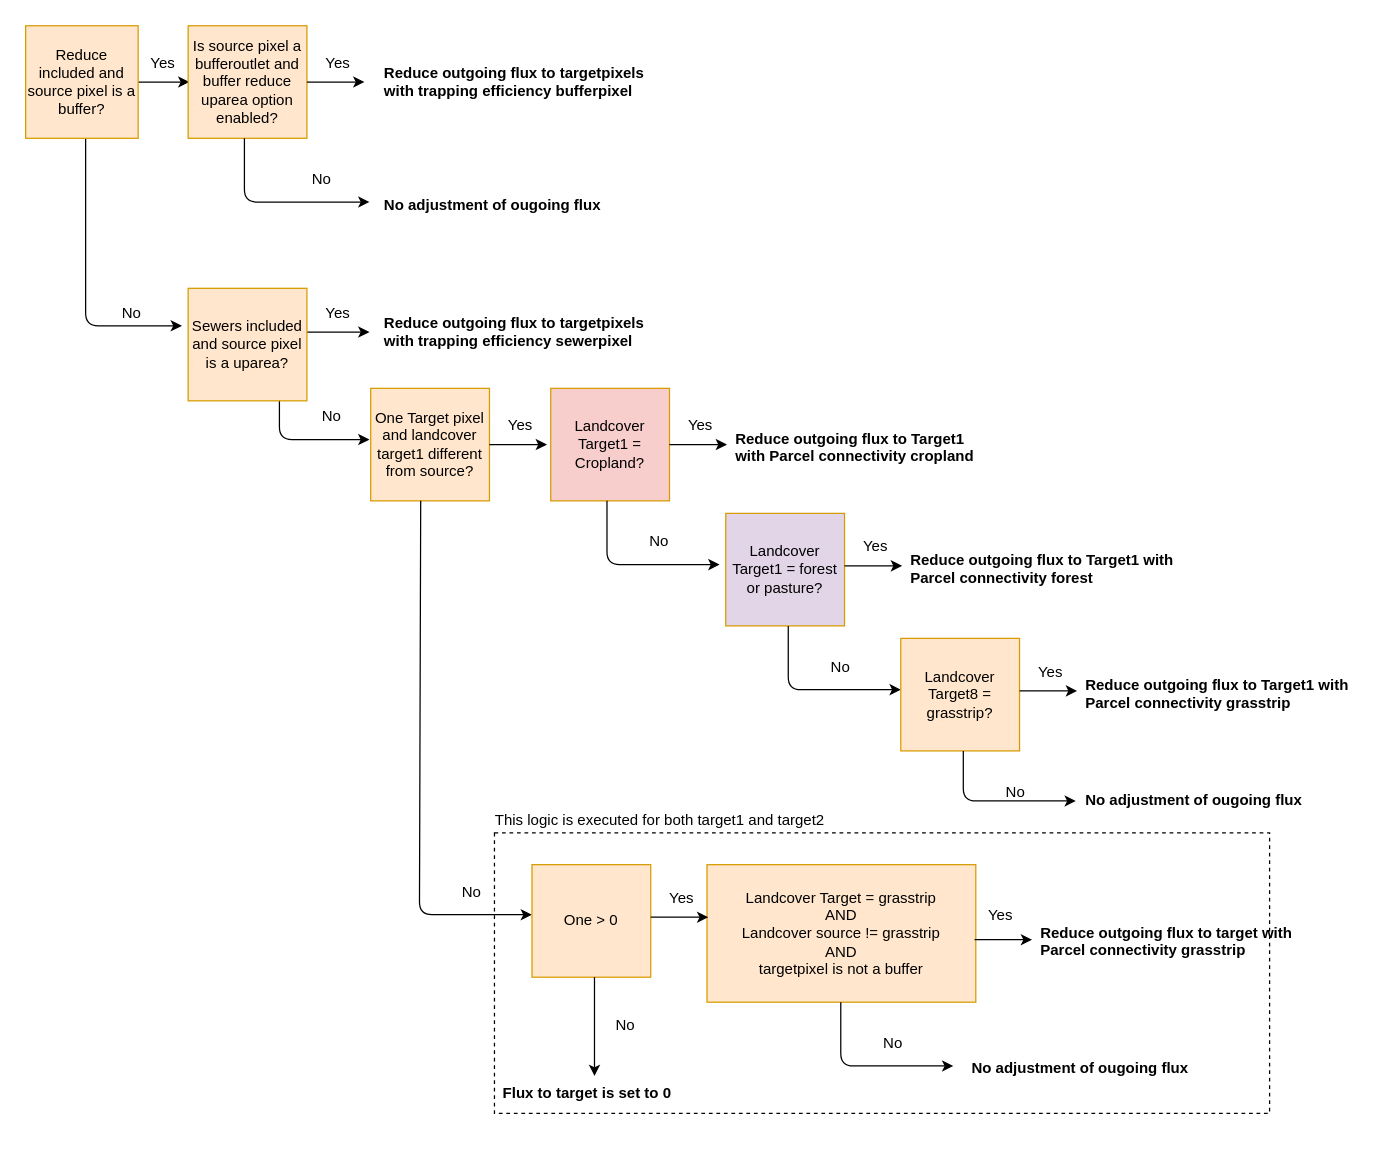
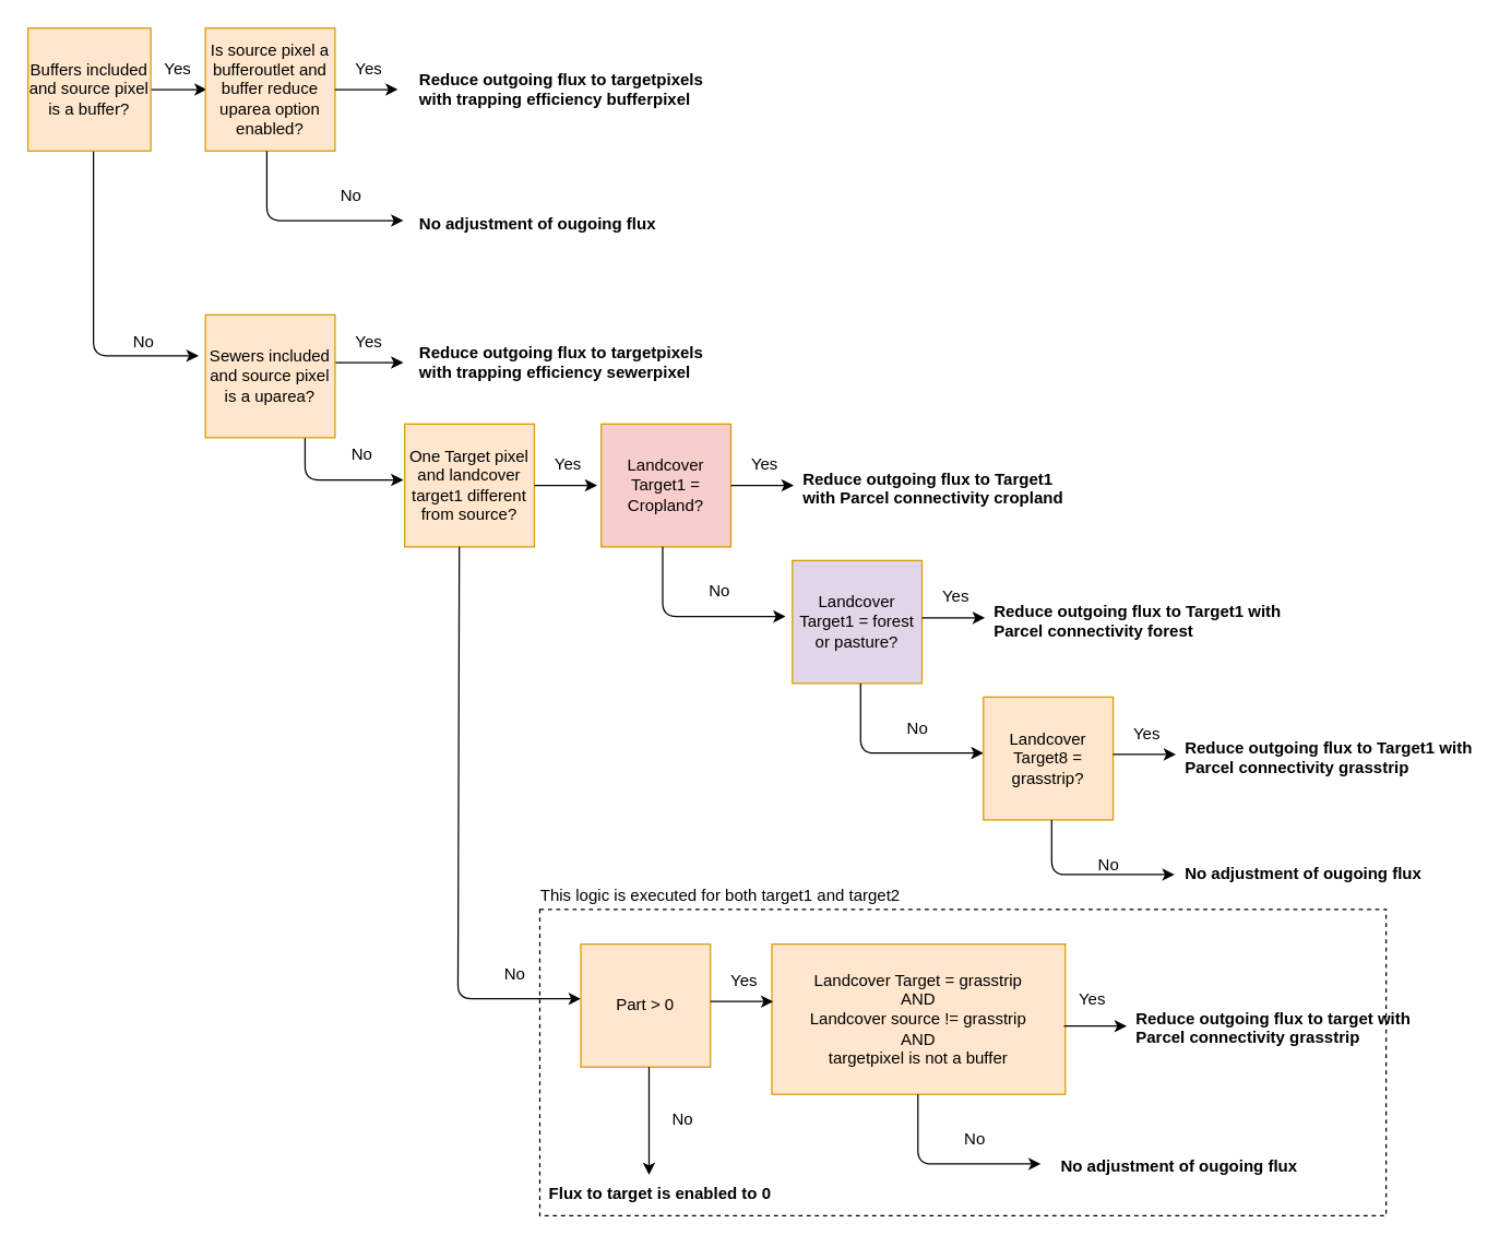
  <mxCell id="0" />
  <mxCell id="1" parent="0" />
  <mxCell id="2" value="" style="rounded=0;whiteSpace=wrap;html=1;dashed=1;fillColor=none;" vertex="1" parent="1"><mxGeometry x="395" y="665.5" width="620" height="224.5" as="geometry" /></mxCell>
  <mxCell id="3" value="" style="endArrow=classic;html=1;entryX=0;entryY=0.5;entryDx=0;entryDy=0;align=left;verticalAlign=top;" edge="1" parent="1"><mxGeometry width="50" height="50" relative="1" as="geometry"><mxPoint x="105" y="65" as="sourcePoint" /><mxPoint x="151" y="65" as="targetPoint" /><Array as="points" /></mxGeometry></mxCell>
  <mxCell id="4" value="Yes" style="text;html=1;strokeColor=none;fillColor=none;align=center;verticalAlign=middle;whiteSpace=wrap;rounded=0;" vertex="1" parent="1"><mxGeometry x="110" y="40" width="40" height="20" as="geometry" /></mxCell>
  <mxCell id="5" value="" style="endArrow=classic;html=1;align=left;" edge="1" parent="1"><mxGeometry width="50" height="50" relative="1" as="geometry"><mxPoint x="68" y="100" as="sourcePoint" /><mxPoint x="145" y="260" as="targetPoint" /><Array as="points"><mxPoint x="68" y="130" /><mxPoint x="68" y="260" /></Array></mxGeometry></mxCell>
  <mxCell id="6" value="No" style="text;html=1;strokeColor=none;fillColor=none;align=center;verticalAlign=middle;whiteSpace=wrap;rounded=0;" vertex="1" parent="1"><mxGeometry x="85" y="240" width="40" height="20" as="geometry" /></mxCell>
  <mxCell id="7" value="" style="endArrow=classic;html=1;align=left;verticalAlign=top;" edge="1" parent="1"><mxGeometry width="50" height="50" relative="1" as="geometry"><mxPoint x="230" y="265" as="sourcePoint" /><mxPoint x="295" y="265" as="targetPoint" /><Array as="points" /></mxGeometry></mxCell>
  <mxCell id="8" value="Yes" style="text;html=1;strokeColor=none;fillColor=none;align=center;verticalAlign=middle;whiteSpace=wrap;rounded=0;" vertex="1" parent="1"><mxGeometry x="250" y="240" width="40" height="20" as="geometry" /></mxCell>
  <mxCell id="9" value="&lt;div align=&quot;left&quot;&gt;Reduce outgoing flux to targetpixels &lt;br&gt;&lt;/div&gt;&lt;div align=&quot;left&quot;&gt;with trapping efficiency sewerpixel&lt;br&gt;&lt;/div&gt;" style="text;html=1;align=left;verticalAlign=middle;resizable=0;points=[];autosize=1;fontStyle=1" vertex="1" parent="1"><mxGeometry x="305" y="250" width="220" height="30" as="geometry" /></mxCell>
  <mxCell id="10" value="" style="endArrow=classic;html=1;align=left;" edge="1" parent="1"><mxGeometry width="50" height="50" relative="1" as="geometry"><mxPoint x="223" y="300" as="sourcePoint" /><mxPoint x="295" y="351" as="targetPoint" /><Array as="points"><mxPoint x="223" y="351" /></Array></mxGeometry></mxCell>
  <mxCell id="11" value="No" style="text;html=1;strokeColor=none;fillColor=none;align=center;verticalAlign=middle;whiteSpace=wrap;rounded=0;" vertex="1" parent="1"><mxGeometry x="245" y="323" width="40" height="20" as="geometry" /></mxCell>
  <mxCell id="12" value="Is source pixel a bufferoutlet and buffer reduce uparea option enabled?" style="rounded=0;whiteSpace=wrap;html=1;align=center;fillColor=#ffe6cc;strokeColor=#d79b00;" vertex="1" parent="1"><mxGeometry x="150" y="20" width="95" height="90" as="geometry" /></mxCell>
  <mxCell id="13" value="" style="endArrow=classic;html=1;entryX=0;entryY=0.5;entryDx=0;entryDy=0;align=left;verticalAlign=top;" edge="1" parent="1"><mxGeometry width="50" height="50" relative="1" as="geometry"><mxPoint x="245" y="65" as="sourcePoint" /><mxPoint x="291" y="65" as="targetPoint" /><Array as="points" /></mxGeometry></mxCell>
  <mxCell id="14" value="Yes" style="text;html=1;strokeColor=none;fillColor=none;align=center;verticalAlign=middle;whiteSpace=wrap;rounded=0;" vertex="1" parent="1"><mxGeometry x="250" y="40" width="40" height="20" as="geometry" /></mxCell>
  <mxCell id="15" value="" style="endArrow=classic;html=1;align=left;" edge="1" parent="1"><mxGeometry width="50" height="50" relative="1" as="geometry"><mxPoint x="195" y="110" as="sourcePoint" /><mxPoint x="295" y="161" as="targetPoint" /><Array as="points"><mxPoint x="195" y="161" /></Array></mxGeometry></mxCell>
  <mxCell id="16" value="No" style="text;html=1;strokeColor=none;fillColor=none;align=center;verticalAlign=middle;whiteSpace=wrap;rounded=0;" vertex="1" parent="1"><mxGeometry x="237" y="133" width="40" height="20" as="geometry" /></mxCell>
  <mxCell id="17" value="&lt;div align=&quot;left&quot;&gt;Reduce outgoing flux to targetpixels&lt;/div&gt;&lt;div align=&quot;left&quot;&gt; with trapping efficiency bufferpixel&lt;/div&gt;" style="text;html=1;align=left;verticalAlign=middle;resizable=0;points=[];autosize=1;fontStyle=1" vertex="1" parent="1"><mxGeometry x="305" y="50" width="220" height="30" as="geometry" /></mxCell>
  <mxCell id="18" value="&lt;b&gt;No adjustment of ougoing flux&lt;br&gt;&lt;/b&gt;" style="text;whiteSpace=wrap;html=1;" vertex="1" parent="1"><mxGeometry x="305" y="150" width="180" height="40" as="geometry" /></mxCell>
- <mxCell id="19" value="Reduce included and source pixel is a buffer?" style="whiteSpace=wrap;html=1;aspect=fixed;fillColor=#ffe6cc;strokeColor=#d79b00;" vertex="1" parent="1"><mxGeometry x="20" y="20" width="90" height="90" as="geometry" /></mxCell>
+ <mxCell id="19" value="Buffers included and source pixel is a buffer?" style="whiteSpace=wrap;html=1;aspect=fixed;fillColor=#ffe6cc;strokeColor=#d79b00;" vertex="1" parent="1"><mxGeometry x="20" y="20" width="90" height="90" as="geometry" /></mxCell>
  <mxCell id="20" value="Sewers included and source pixel is a uparea?" style="rounded=0;whiteSpace=wrap;html=1;align=center;fillColor=#ffe6cc;strokeColor=#d79b00;" vertex="1" parent="1"><mxGeometry x="150" y="230" width="95" height="90" as="geometry" /></mxCell>
  <mxCell id="21" value="One Target pixel and landcover target1 different from source?" style="rounded=0;whiteSpace=wrap;html=1;align=center;fillColor=#ffe6cc;strokeColor=#d79b00;" vertex="1" parent="1"><mxGeometry x="296" y="310" width="95" height="90" as="geometry" /></mxCell>
  <mxCell id="22" value="" style="endArrow=classic;html=1;entryX=0;entryY=0.5;entryDx=0;entryDy=0;align=left;verticalAlign=top;" edge="1" parent="1"><mxGeometry width="50" height="50" relative="1" as="geometry"><mxPoint x="391" y="355" as="sourcePoint" /><mxPoint x="437" y="355" as="targetPoint" /><Array as="points" /></mxGeometry></mxCell>
  <mxCell id="23" value="Yes" style="text;html=1;strokeColor=none;fillColor=none;align=center;verticalAlign=middle;whiteSpace=wrap;rounded=0;" vertex="1" parent="1"><mxGeometry x="396" y="330" width="40" height="20" as="geometry" /></mxCell>
  <mxCell id="24" value="Landcover Target1 = Cropland?" style="rounded=0;whiteSpace=wrap;html=1;align=center;fillColor=#f8cecc;strokeColor=#d79b00;" vertex="1" parent="1"><mxGeometry x="440" y="310" width="95" height="90" as="geometry" /></mxCell>
  <mxCell id="25" value="" style="endArrow=classic;html=1;entryX=0;entryY=0.5;entryDx=0;entryDy=0;align=left;verticalAlign=top;" edge="1" parent="1"><mxGeometry width="50" height="50" relative="1" as="geometry"><mxPoint x="535" y="355" as="sourcePoint" /><mxPoint x="581" y="355" as="targetPoint" /><Array as="points" /></mxGeometry></mxCell>
  <mxCell id="26" value="Yes" style="text;html=1;strokeColor=none;fillColor=none;align=center;verticalAlign=middle;whiteSpace=wrap;rounded=0;" vertex="1" parent="1"><mxGeometry x="540" y="330" width="40" height="20" as="geometry" /></mxCell>
  <mxCell id="27" value="&lt;b&gt;Reduce outgoing flux to Target1 with Parcel connectivity cropland &lt;br&gt;&lt;/b&gt;" style="text;whiteSpace=wrap;html=1;" vertex="1" parent="1"><mxGeometry x="586" y="337" width="209" height="40" as="geometry" /></mxCell>
  <mxCell id="28" value="" style="endArrow=classic;html=1;align=left;" edge="1" parent="1"><mxGeometry width="50" height="50" relative="1" as="geometry"><mxPoint x="485" y="400" as="sourcePoint" /><mxPoint x="575" y="451" as="targetPoint" /><Array as="points"><mxPoint x="485" y="451" /></Array></mxGeometry></mxCell>
  <mxCell id="29" value="No" style="text;html=1;strokeColor=none;fillColor=none;align=center;verticalAlign=middle;whiteSpace=wrap;rounded=0;" vertex="1" parent="1"><mxGeometry x="507" y="423" width="40" height="20" as="geometry" /></mxCell>
  <mxCell id="30" value="Landcover Target1 = forest or pasture?" style="rounded=0;whiteSpace=wrap;html=1;align=center;fillColor=#e1d5e7;strokeColor=#d79b00;" vertex="1" parent="1"><mxGeometry x="580" y="410" width="95" height="90" as="geometry" /></mxCell>
  <mxCell id="31" value="" style="endArrow=classic;html=1;entryX=0;entryY=0.5;entryDx=0;entryDy=0;align=left;verticalAlign=top;" edge="1" parent="1"><mxGeometry width="50" height="50" relative="1" as="geometry"><mxPoint x="675" y="452" as="sourcePoint" /><mxPoint x="721" y="452" as="targetPoint" /><Array as="points" /></mxGeometry></mxCell>
  <mxCell id="32" value="Yes" style="text;html=1;strokeColor=none;fillColor=none;align=center;verticalAlign=middle;whiteSpace=wrap;rounded=0;" vertex="1" parent="1"><mxGeometry x="680" y="427" width="40" height="20" as="geometry" /></mxCell>
  <mxCell id="33" value="&lt;b&gt;Reduce outgoing flux to Target1 with Parcel connectivity forest&lt;br&gt;&lt;/b&gt;" style="text;whiteSpace=wrap;html=1;" vertex="1" parent="1"><mxGeometry x="726" y="434" width="219" height="40" as="geometry" /></mxCell>
  <mxCell id="34" value="" style="endArrow=classic;html=1;align=left;" edge="1" parent="1"><mxGeometry width="50" height="50" relative="1" as="geometry"><mxPoint x="630" y="500" as="sourcePoint" /><mxPoint x="720" y="551" as="targetPoint" /><Array as="points"><mxPoint x="630" y="551" /></Array></mxGeometry></mxCell>
  <mxCell id="35" value="No" style="text;html=1;strokeColor=none;fillColor=none;align=center;verticalAlign=middle;whiteSpace=wrap;rounded=0;" vertex="1" parent="1"><mxGeometry x="652" y="523" width="40" height="20" as="geometry" /></mxCell>
  <mxCell id="36" value="Landcover Target8 = grasstrip?" style="rounded=0;whiteSpace=wrap;html=1;align=center;fillColor=#ffe6cc;strokeColor=#d79b00;" vertex="1" parent="1"><mxGeometry x="720" y="510" width="95" height="90" as="geometry" /></mxCell>
  <mxCell id="37" value="" style="endArrow=classic;html=1;entryX=0;entryY=0.5;entryDx=0;entryDy=0;align=left;verticalAlign=top;" edge="1" parent="1"><mxGeometry width="50" height="50" relative="1" as="geometry"><mxPoint x="815" y="552" as="sourcePoint" /><mxPoint x="861" y="552" as="targetPoint" /><Array as="points" /></mxGeometry></mxCell>
  <mxCell id="38" value="Yes" style="text;html=1;strokeColor=none;fillColor=none;align=center;verticalAlign=middle;whiteSpace=wrap;rounded=0;" vertex="1" parent="1"><mxGeometry x="820" y="527" width="40" height="20" as="geometry" /></mxCell>
  <mxCell id="39" value="&lt;b&gt;Reduce outgoing flux to Target1 with Parcel connectivity grasstrip&lt;br&gt;&lt;/b&gt;" style="text;whiteSpace=wrap;html=1;" vertex="1" parent="1"><mxGeometry x="866" y="534" width="219" height="40" as="geometry" /></mxCell>
  <mxCell id="40" value="" style="endArrow=classic;html=1;align=left;" edge="1" parent="1"><mxGeometry width="50" height="50" relative="1" as="geometry"><mxPoint x="770" y="600" as="sourcePoint" /><mxPoint x="860" y="640" as="targetPoint" /><Array as="points"><mxPoint x="770" y="640" /></Array></mxGeometry></mxCell>
  <mxCell id="41" value="No" style="text;html=1;strokeColor=none;fillColor=none;align=center;verticalAlign=middle;whiteSpace=wrap;rounded=0;" vertex="1" parent="1"><mxGeometry x="792" y="623" width="40" height="20" as="geometry" /></mxCell>
  <mxCell id="42" value="" style="endArrow=classic;html=1;align=left;exitX=0.421;exitY=1;exitDx=0;exitDy=0;exitPerimeter=0;" edge="1" parent="1" source="21"><mxGeometry width="50" height="50" relative="1" as="geometry"><mxPoint x="335" y="680" as="sourcePoint" /><mxPoint x="425" y="731" as="targetPoint" /><Array as="points"><mxPoint x="335" y="731" /></Array></mxGeometry></mxCell>
  <mxCell id="43" value="No" style="text;html=1;strokeColor=none;fillColor=none;align=center;verticalAlign=middle;whiteSpace=wrap;rounded=0;" vertex="1" parent="1"><mxGeometry x="357" y="703" width="40" height="20" as="geometry" /></mxCell>
  <mxCell id="44" value="Landcover Target = grasstrip &lt;br&gt;&lt;div&gt;AND &lt;br&gt;&lt;/div&gt;&lt;div&gt;Landcover source != grasstrip &lt;br&gt;&lt;/div&gt;&lt;div&gt;AND&lt;/div&gt;&lt;div&gt;targetpixel is not a buffer&lt;br&gt;&lt;/div&gt;" style="rounded=0;whiteSpace=wrap;html=1;align=center;fillColor=#ffe6cc;strokeColor=#d79b00;" vertex="1" parent="1"><mxGeometry x="565" y="691" width="215" height="110" as="geometry" /></mxCell>
  <mxCell id="45" value="Yes" style="text;html=1;strokeColor=none;fillColor=none;align=center;verticalAlign=middle;whiteSpace=wrap;rounded=0;" vertex="1" parent="1"><mxGeometry x="780" y="722" width="40" height="20" as="geometry" /></mxCell>
  <mxCell id="46" value="&lt;b&gt;Reduce outgoing flux to target with Parcel connectivity grasstrip&lt;br&gt;&lt;/b&gt;" style="text;whiteSpace=wrap;html=1;" vertex="1" parent="1"><mxGeometry x="830" y="732" width="205" height="40" as="geometry" /></mxCell>
  <mxCell id="47" value="" style="endArrow=classic;html=1;entryX=0;entryY=0.5;entryDx=0;entryDy=0;align=left;verticalAlign=top;" edge="1" parent="1"><mxGeometry width="50" height="50" relative="1" as="geometry"><mxPoint x="779" y="751" as="sourcePoint" /><mxPoint x="825" y="751" as="targetPoint" /><Array as="points" /></mxGeometry></mxCell>
  <mxCell id="48" value="" style="endArrow=classic;html=1;align=left;" edge="1" parent="1"><mxGeometry width="50" height="50" relative="1" as="geometry"><mxPoint x="672" y="801" as="sourcePoint" /><mxPoint x="762" y="852" as="targetPoint" /><Array as="points"><mxPoint x="672" y="852" /></Array></mxGeometry></mxCell>
  <mxCell id="49" value="No" style="text;html=1;strokeColor=none;fillColor=none;align=center;verticalAlign=middle;whiteSpace=wrap;rounded=0;" vertex="1" parent="1"><mxGeometry x="694" y="824" width="40" height="20" as="geometry" /></mxCell>
- <mxCell id="50" value="One &amp;gt; 0" style="rounded=0;whiteSpace=wrap;html=1;align=center;fillColor=#ffe6cc;strokeColor=#d79b00;" vertex="1" parent="1"><mxGeometry x="425" y="691" width="95" height="90" as="geometry" /></mxCell>
+ <mxCell id="50" value="Part &amp;gt; 0" style="rounded=0;whiteSpace=wrap;html=1;align=center;fillColor=#ffe6cc;strokeColor=#d79b00;" vertex="1" parent="1"><mxGeometry x="425" y="691" width="95" height="90" as="geometry" /></mxCell>
  <mxCell id="51" value="" style="endArrow=classic;html=1;entryX=0;entryY=0.5;entryDx=0;entryDy=0;align=left;verticalAlign=top;" edge="1" parent="1"><mxGeometry width="50" height="50" relative="1" as="geometry"><mxPoint x="520" y="733" as="sourcePoint" /><mxPoint x="566" y="733" as="targetPoint" /><Array as="points" /></mxGeometry></mxCell>
  <mxCell id="52" value="Yes" style="text;html=1;strokeColor=none;fillColor=none;align=center;verticalAlign=middle;whiteSpace=wrap;rounded=0;" vertex="1" parent="1"><mxGeometry x="525" y="708" width="40" height="20" as="geometry" /></mxCell>
  <mxCell id="53" value="" style="endArrow=classic;html=1;align=left;" edge="1" parent="1"><mxGeometry width="50" height="50" relative="1" as="geometry"><mxPoint x="475" y="781" as="sourcePoint" /><mxPoint x="475" y="860" as="targetPoint" /><Array as="points"><mxPoint x="475" y="832" /></Array></mxGeometry></mxCell>
  <mxCell id="54" value="No" style="text;html=1;strokeColor=none;fillColor=none;align=center;verticalAlign=middle;whiteSpace=wrap;rounded=0;" vertex="1" parent="1"><mxGeometry x="480" y="810" width="40" height="20" as="geometry" /></mxCell>
- <mxCell id="55" value="&lt;b&gt;Flux to target is set to 0&lt;/b&gt;" style="text;whiteSpace=wrap;html=1;" vertex="1" parent="1"><mxGeometry x="400" y="860" width="180" height="40" as="geometry" /></mxCell>
+ <mxCell id="55" value="&lt;b&gt;Flux to target is enabled to 0&lt;/b&gt;" style="text;whiteSpace=wrap;html=1;" vertex="1" parent="1"><mxGeometry x="400" y="860" width="180" height="40" as="geometry" /></mxCell>
  <mxCell id="56" value="This logic is executed for both target1 and target2" style="text;html=1;strokeColor=none;fillColor=none;align=center;verticalAlign=middle;whiteSpace=wrap;rounded=0;dashed=1;" vertex="1" parent="1"><mxGeometry x="369.5" y="641" width="315" height="30" as="geometry" /></mxCell>
  <mxCell id="57" value="&lt;b&gt;No adjustment of ougoing flux&lt;br&gt;&lt;/b&gt;" style="text;whiteSpace=wrap;html=1;" vertex="1" parent="1"><mxGeometry x="866" y="625.5" width="180" height="40" as="geometry" /></mxCell>
  <mxCell id="58" value="&lt;b&gt;No adjustment of ougoing flux&lt;br&gt;&lt;/b&gt;" style="text;whiteSpace=wrap;html=1;" vertex="1" parent="1"><mxGeometry x="775" y="840" width="180" height="40" as="geometry" /></mxCell>
